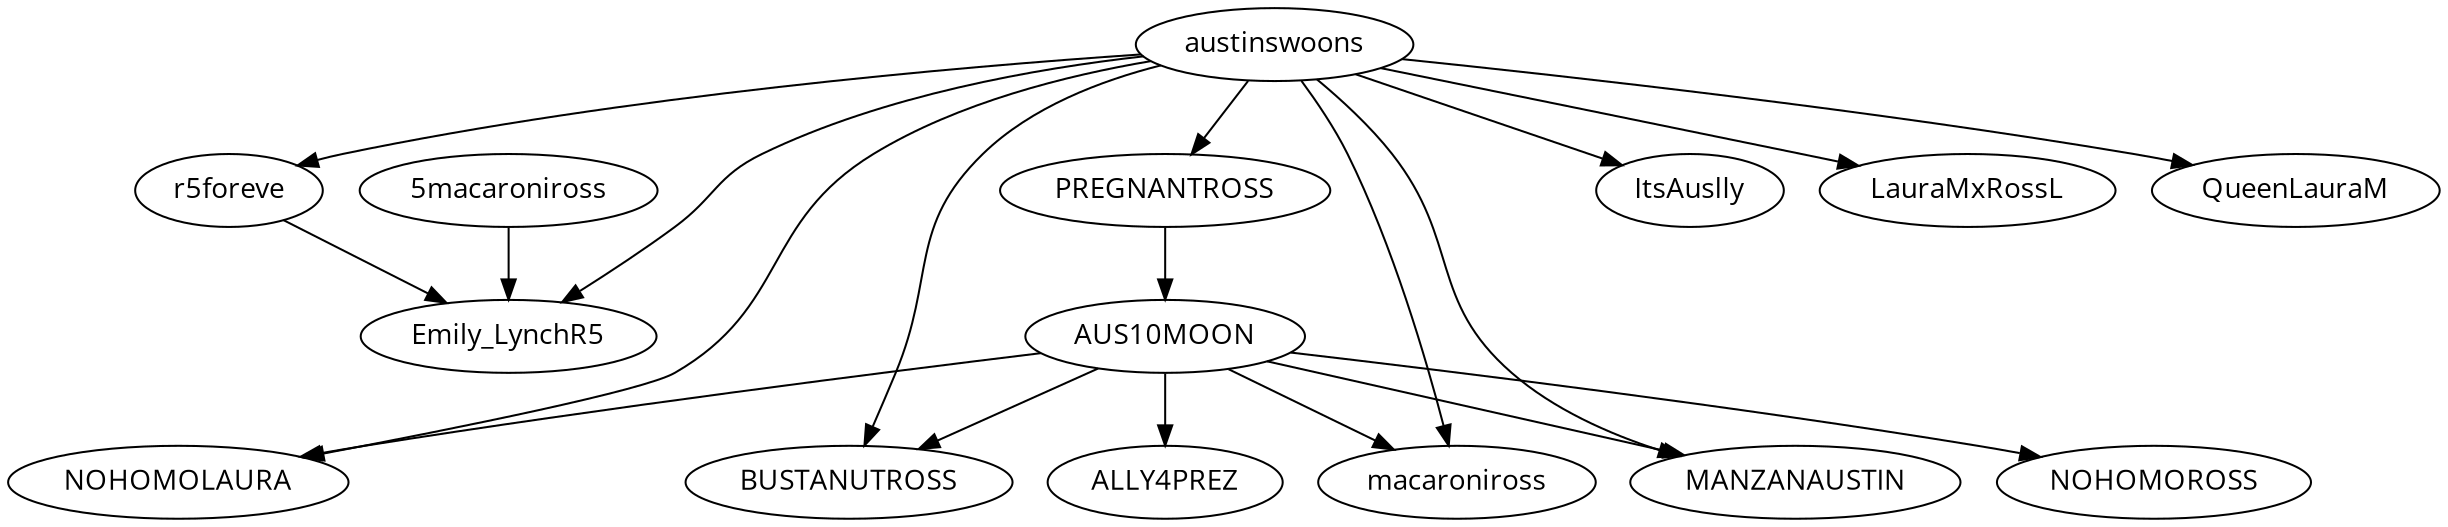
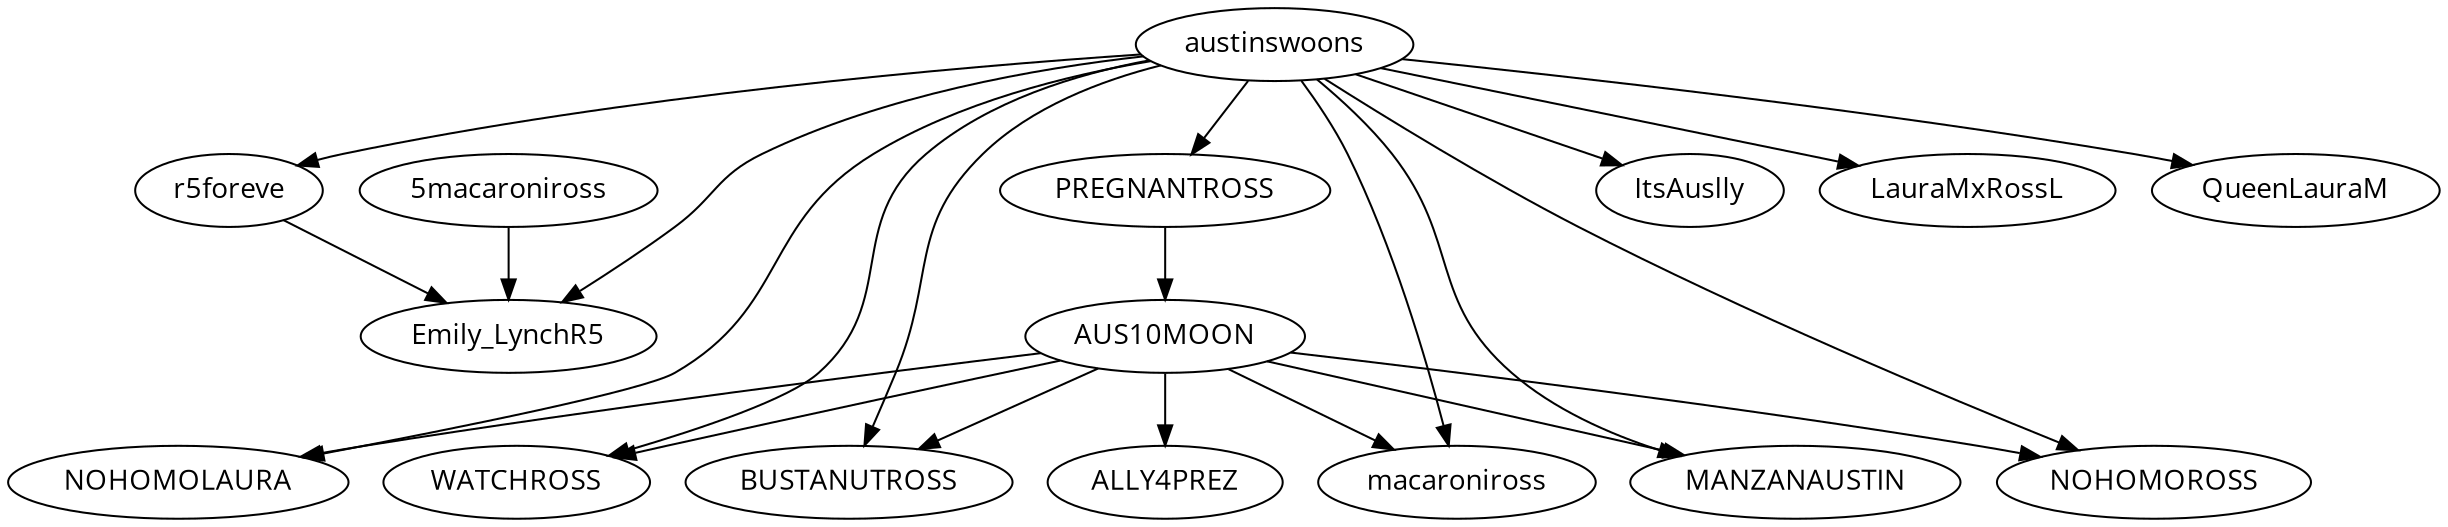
  strict digraph {
    fontname="Open Sans"
    node [fontname="Open Sans"]
    edge [fontname="Open Sans"]
    austinswoons
    ItsAuslly
    LauraMxRossL
    QueenLauraM
    r5foreve
    NOHOMOLAURA
+   WATCHROSS
    PREGNANTROSS
    BUSTANUTROSS
    macaroniross
    MANZANAUSTIN
    NOHOMOROSS
    Emily_LynchR5
    AUS10MOON
    n15 [label="5macaroniross"]
    ALLY4PREZ
    austinswoons -> ItsAuslly
    austinswoons -> LauraMxRossL
    austinswoons -> QueenLauraM
    austinswoons -> r5foreve
    austinswoons -> NOHOMOLAURA
+   austinswoons -> WATCHROSS
    austinswoons -> PREGNANTROSS
    austinswoons -> BUSTANUTROSS
    austinswoons -> macaroniross
    austinswoons -> MANZANAUSTIN
+   austinswoons -> NOHOMOROSS
    austinswoons -> Emily_LynchR5
    r5foreve -> Emily_LynchR5
    PREGNANTROSS -> AUS10MOON
    AUS10MOON -> NOHOMOLAURA
+   AUS10MOON -> WATCHROSS
    AUS10MOON -> BUSTANUTROSS
    AUS10MOON -> macaroniross
    AUS10MOON -> MANZANAUSTIN
    AUS10MOON -> NOHOMOROSS
    AUS10MOON -> ALLY4PREZ
    n15 -> Emily_LynchR5
  }
